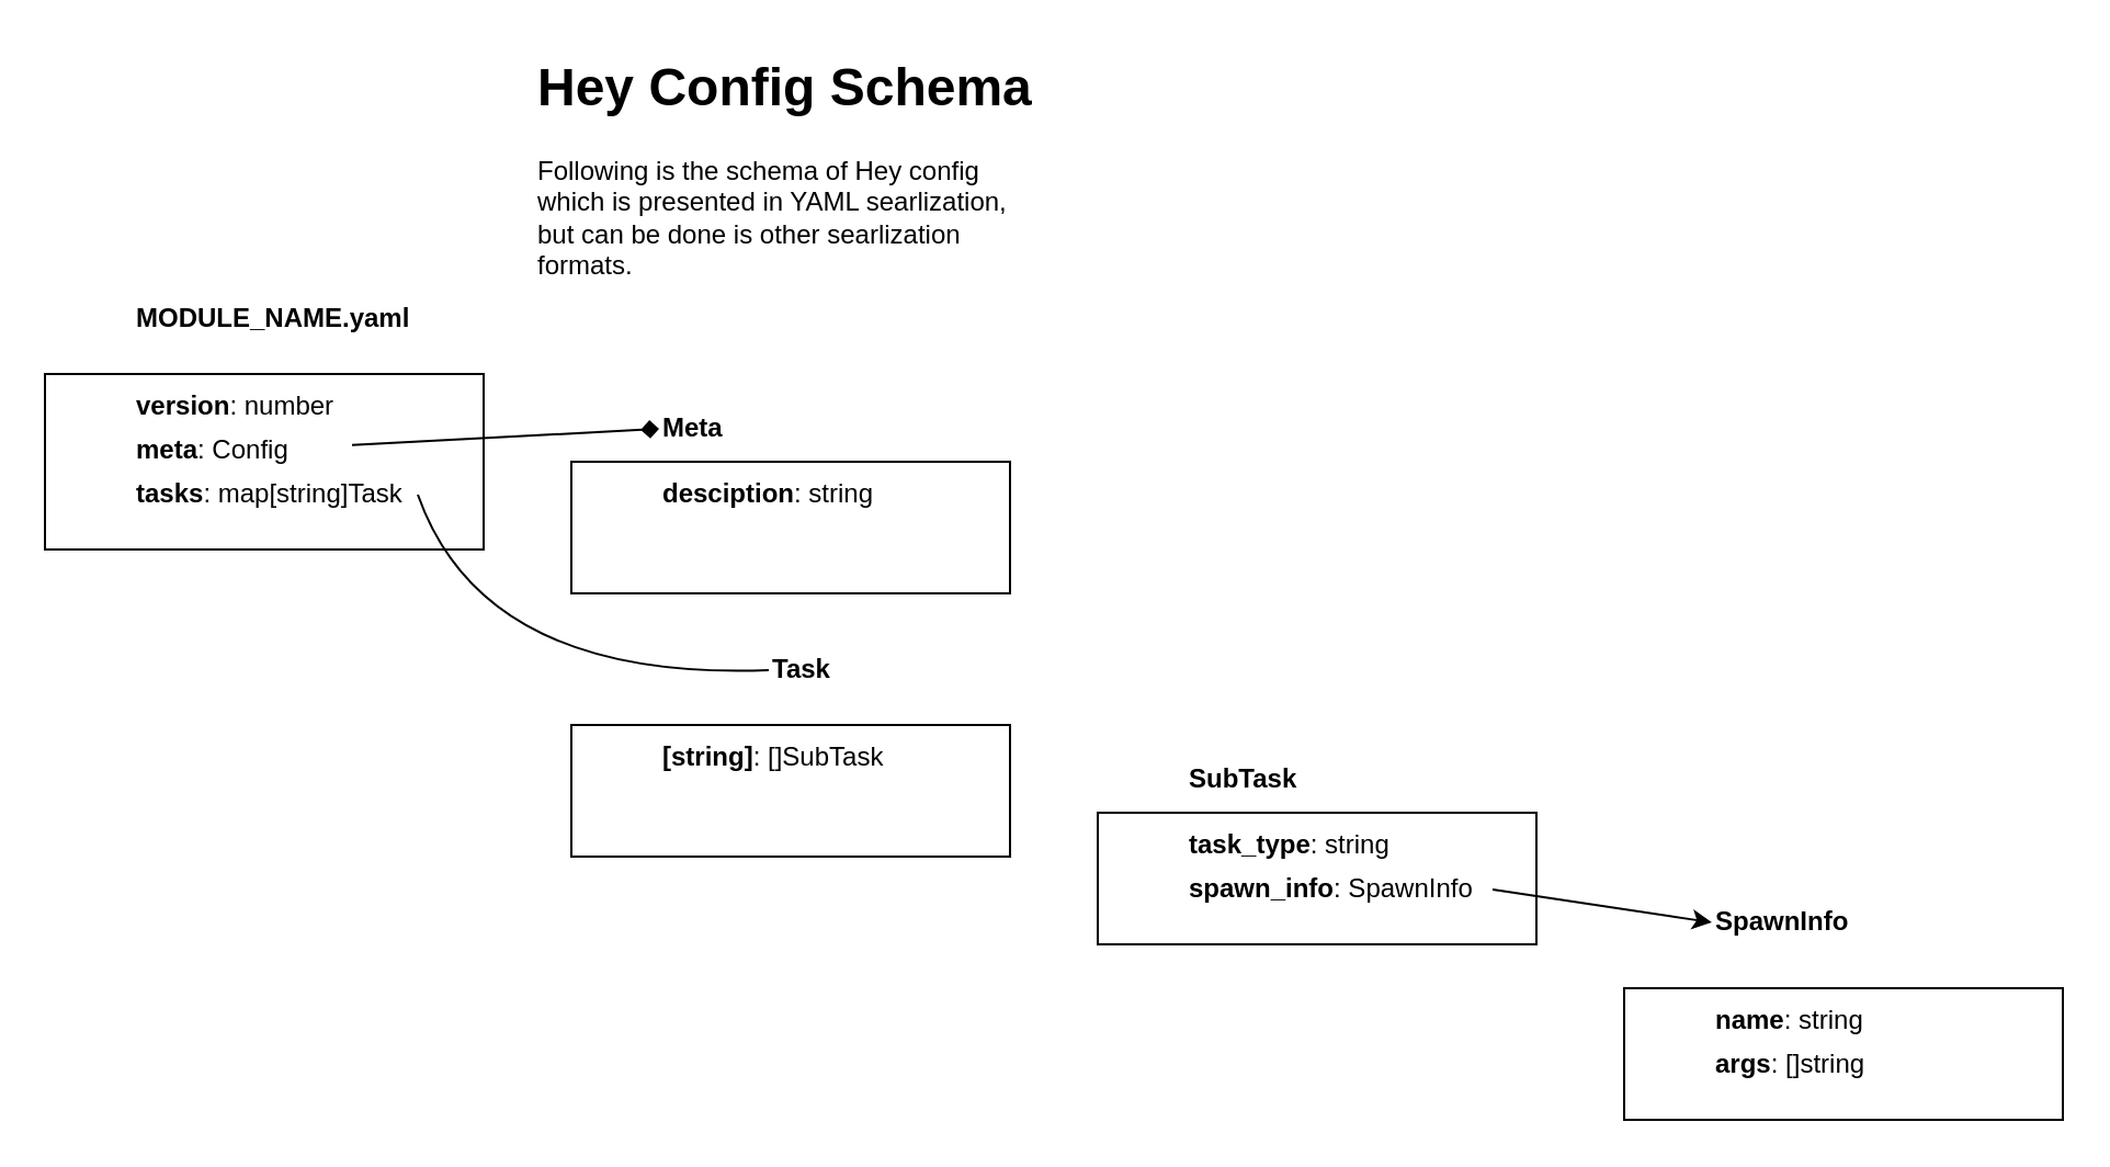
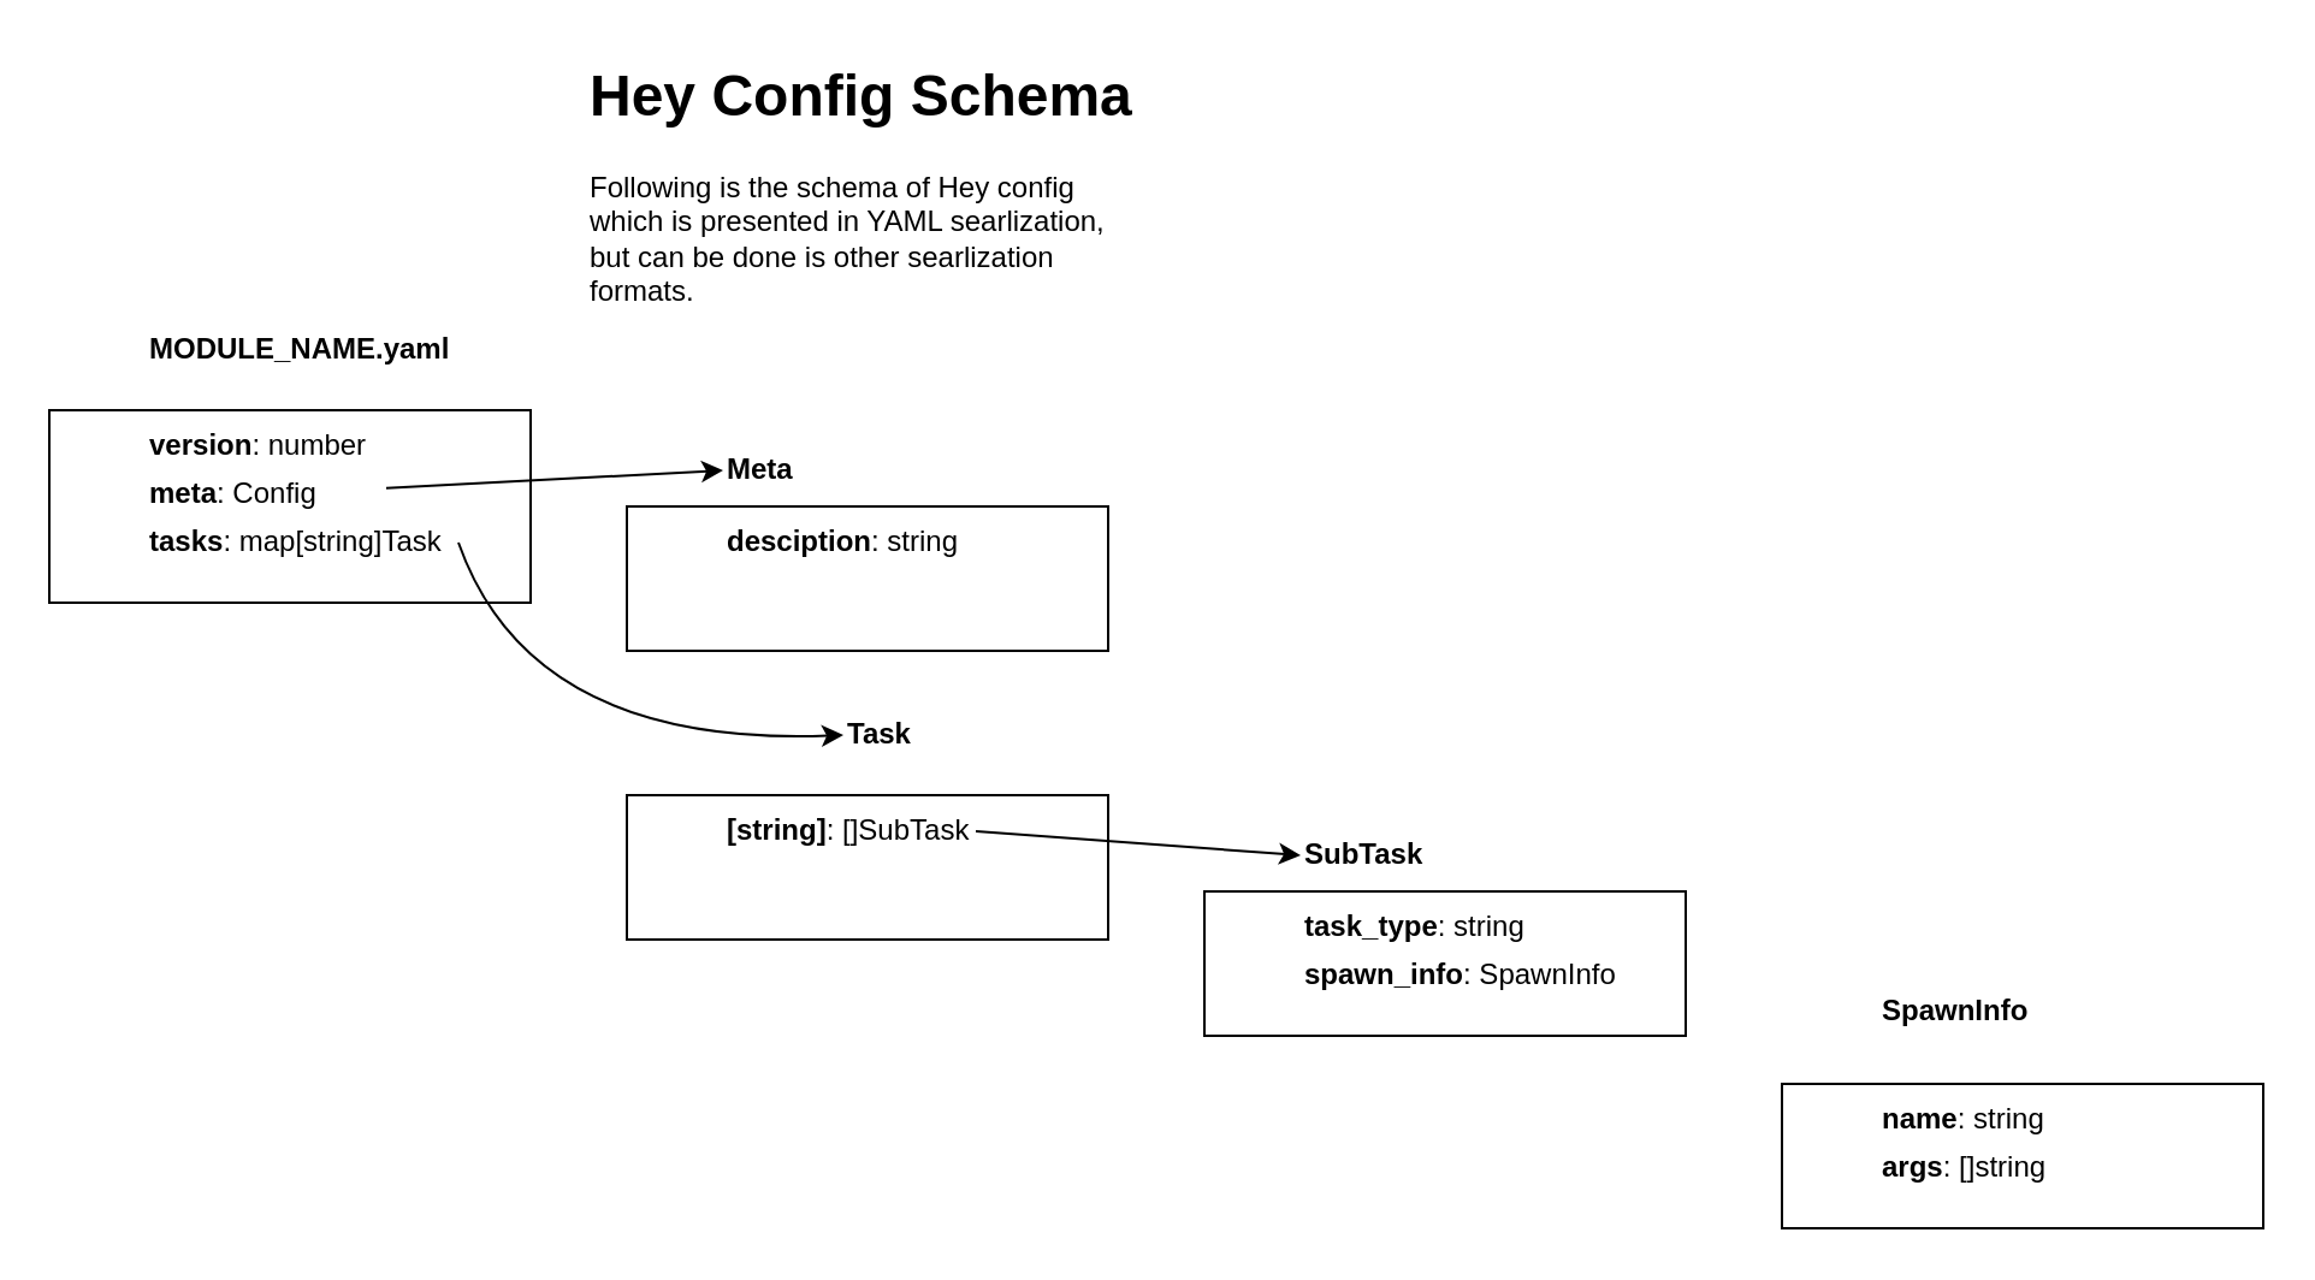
  <mxCell id="0" />
  <mxCell id="1" parent="0" />
  <mxCell id="2" value="" style="rounded=0;whiteSpace=wrap;html=1;" vertex="1" parent="1"><mxGeometry x="260" y="210" width="200" height="60" as="geometry" /></mxCell>
  <mxCell id="3" value="" style="whiteSpace=wrap;html=1;" vertex="1" parent="1"><mxGeometry x="20" y="170" width="200" height="80" as="geometry" /></mxCell>
  <mxCell id="4" value="&lt;b&gt;version&lt;/b&gt;: number" style="text;html=1;strokeColor=none;fillColor=none;align=left;verticalAlign=middle;whiteSpace=wrap;rounded=0;" vertex="1" parent="1"><mxGeometry x="60" y="170" width="100" height="30" as="geometry" /></mxCell>
  <mxCell id="5" value="&lt;h1&gt;Hey Config Schema&lt;/h1&gt;&lt;p&gt;Following is the schema of Hey config which is presented in YAML searlization, but can be done is other&amp;nbsp;searlization formats.&lt;/p&gt;" style="text;html=1;strokeColor=none;fillColor=none;spacing=5;spacingTop=-20;whiteSpace=wrap;overflow=hidden;rounded=0;" vertex="1" parent="1"><mxGeometry x="240" y="20" width="240" height="120" as="geometry" /></mxCell>
  <mxCell id="6" value="&lt;b&gt;meta&lt;/b&gt;: Config" style="text;html=1;strokeColor=none;fillColor=none;align=left;verticalAlign=middle;whiteSpace=wrap;rounded=0;" vertex="1" parent="1"><mxGeometry x="60" y="190" width="100" height="30" as="geometry" /></mxCell>
  <mxCell id="7" value="&lt;b&gt;tasks&lt;/b&gt;: map[string]Task" style="text;html=1;strokeColor=none;fillColor=none;align=left;verticalAlign=middle;whiteSpace=wrap;rounded=0;" vertex="1" parent="1"><mxGeometry x="60" y="210" width="130" height="30" as="geometry" /></mxCell>
  <mxCell id="8" value="&lt;b&gt;MODULE_NAME.yaml&lt;/b&gt;" style="text;html=1;strokeColor=none;fillColor=none;align=left;verticalAlign=middle;whiteSpace=wrap;rounded=0;" vertex="1" parent="1"><mxGeometry x="60" y="130" width="150" height="30" as="geometry" /></mxCell>
  <mxCell id="9" value="&lt;b&gt;desciption&lt;/b&gt;: string" style="text;html=1;strokeColor=none;fillColor=none;align=left;verticalAlign=middle;whiteSpace=wrap;rounded=0;" vertex="1" parent="1"><mxGeometry x="300" y="210" width="105" height="30" as="geometry" /></mxCell>
  <mxCell id="10" value="&lt;b&gt;Meta&lt;/b&gt;" style="text;html=1;strokeColor=none;fillColor=none;align=left;verticalAlign=middle;whiteSpace=wrap;rounded=0;" vertex="1" parent="1"><mxGeometry x="300" y="180" width="150" height="30" as="geometry" /></mxCell>
  <mxCell id="11" value="" style="rounded=0;whiteSpace=wrap;html=1;" vertex="1" parent="1"><mxGeometry x="260" y="330" width="200" height="60" as="geometry" /></mxCell>
  <mxCell id="12" value="&lt;b&gt;[string]&lt;/b&gt;: []SubTask" style="text;html=1;strokeColor=none;fillColor=none;align=left;verticalAlign=middle;whiteSpace=wrap;rounded=0;" vertex="1" parent="1"><mxGeometry x="300" y="330" width="105" height="30" as="geometry" /></mxCell>
  <mxCell id="13" value="&lt;b&gt;Task&lt;/b&gt;" style="text;html=1;strokeColor=none;fillColor=none;align=left;verticalAlign=middle;whiteSpace=wrap;rounded=0;" vertex="1" parent="1"><mxGeometry x="350" y="290" width="150" height="30" as="geometry" /></mxCell>
  <mxCell id="14" value="" style="rounded=0;whiteSpace=wrap;html=1;" vertex="1" parent="1"><mxGeometry x="500" y="370" width="200" height="60" as="geometry" /></mxCell>
  <mxCell id="15" value="&lt;b&gt;task_type&lt;/b&gt;: string" style="text;html=1;strokeColor=none;fillColor=none;align=left;verticalAlign=middle;whiteSpace=wrap;rounded=0;" vertex="1" parent="1"><mxGeometry x="540" y="370" width="105" height="30" as="geometry" /></mxCell>
  <mxCell id="16" value="&lt;b&gt;SubTask&lt;/b&gt;" style="text;html=1;strokeColor=none;fillColor=none;align=left;verticalAlign=middle;whiteSpace=wrap;rounded=0;" vertex="1" parent="1"><mxGeometry x="540" y="340" width="150" height="30" as="geometry" /></mxCell>
  <mxCell id="17" value="&lt;b&gt;spawn_info&lt;/b&gt;: SpawnInfo" style="text;html=1;strokeColor=none;fillColor=none;align=left;verticalAlign=middle;whiteSpace=wrap;rounded=0;" vertex="1" parent="1"><mxGeometry x="540" y="390" width="140" height="30" as="geometry" /></mxCell>
  <mxCell id="18" value="" style="rounded=0;whiteSpace=wrap;html=1;" vertex="1" parent="1"><mxGeometry x="740" y="450" width="200" height="60" as="geometry" /></mxCell>
  <mxCell id="19" value="&lt;b&gt;name&lt;/b&gt;: string" style="text;html=1;strokeColor=none;fillColor=none;align=left;verticalAlign=middle;whiteSpace=wrap;rounded=0;" vertex="1" parent="1"><mxGeometry x="780" y="450" width="105" height="30" as="geometry" /></mxCell>
  <mxCell id="20" value="&lt;b&gt;SpawnInfo&lt;/b&gt;" style="text;html=1;strokeColor=none;fillColor=none;align=left;verticalAlign=middle;whiteSpace=wrap;rounded=0;" vertex="1" parent="1"><mxGeometry x="780" y="405" width="150" height="30" as="geometry" /></mxCell>
  <mxCell id="21" value="&lt;b&gt;args&lt;/b&gt;: []string" style="text;html=1;strokeColor=none;fillColor=none;align=left;verticalAlign=middle;whiteSpace=wrap;rounded=0;" vertex="1" parent="1"><mxGeometry x="780" y="470" width="140" height="30" as="geometry" /></mxCell>
- <mxCell id="22" value="" style="curved=1;endArrow=diamond;html=1;rounded=0;entryX=0;entryY=0.5;entryDx=0;entryDy=0;" edge="1" parent="1" source="6" target="10"><mxGeometry width="50" height="50" relative="1" as="geometry"><mxPoint x="140" y="210" as="sourcePoint" /><mxPoint x="190" y="160" as="targetPoint" /></mxGeometry></mxCell>
- <mxCell id="23" value="" style="endArrow=none;html=1;exitX=1;exitY=0.5;exitDx=0;exitDy=0;entryX=0;entryY=0.5;entryDx=0;entryDy=0;curved=1;" edge="1" parent="1" source="7" target="13"><mxGeometry width="50" height="50" relative="1" as="geometry"><mxPoint x="430" y="380" as="sourcePoint" /><mxPoint x="480" y="330" as="targetPoint" /><Array as="points"><mxPoint x="220" y="310" /></Array></mxGeometry></mxCell>
- <mxCell id="25" value="" style="endArrow=classic;html=1;rounded=0;exitX=1;exitY=0.5;exitDx=0;exitDy=0;entryX=0;entryY=0.5;entryDx=0;entryDy=0;strokeColor=default;" edge="1" parent="1" source="17" target="20"><mxGeometry width="50" height="50" relative="1" as="geometry"><mxPoint x="800" y="405" as="sourcePoint" /><mxPoint x="900" y="315" as="targetPoint" /></mxGeometry></mxCell>
+ <mxCell id="22" value="" style="curved=1;endArrow=classic;html=1;rounded=0;entryX=0;entryY=0.5;entryDx=0;entryDy=0;" edge="1" parent="1" source="6" target="10"><mxGeometry width="50" height="50" relative="1" as="geometry"><mxPoint x="140" y="210" as="sourcePoint" /><mxPoint x="190" y="160" as="targetPoint" /></mxGeometry></mxCell>
+ <mxCell id="23" value="" style="endArrow=classic;html=1;exitX=1;exitY=0.5;exitDx=0;exitDy=0;entryX=0;entryY=0.5;entryDx=0;entryDy=0;curved=1;" edge="1" parent="1" source="7" target="13"><mxGeometry width="50" height="50" relative="1" as="geometry"><mxPoint x="430" y="380" as="sourcePoint" /><mxPoint x="480" y="330" as="targetPoint" /><Array as="points"><mxPoint x="220" y="310" /></Array></mxGeometry></mxCell>
+ <mxCell id="24" value="" style="endArrow=classic;html=1;exitX=1;exitY=0.5;exitDx=0;exitDy=0;entryX=0;entryY=0.5;entryDx=0;entryDy=0;rounded=0;" edge="1" parent="1" source="12" target="16"><mxGeometry width="50" height="50" relative="1" as="geometry"><mxPoint x="550" y="380" as="sourcePoint" /><mxPoint x="600" y="330" as="targetPoint" /></mxGeometry></mxCell>
